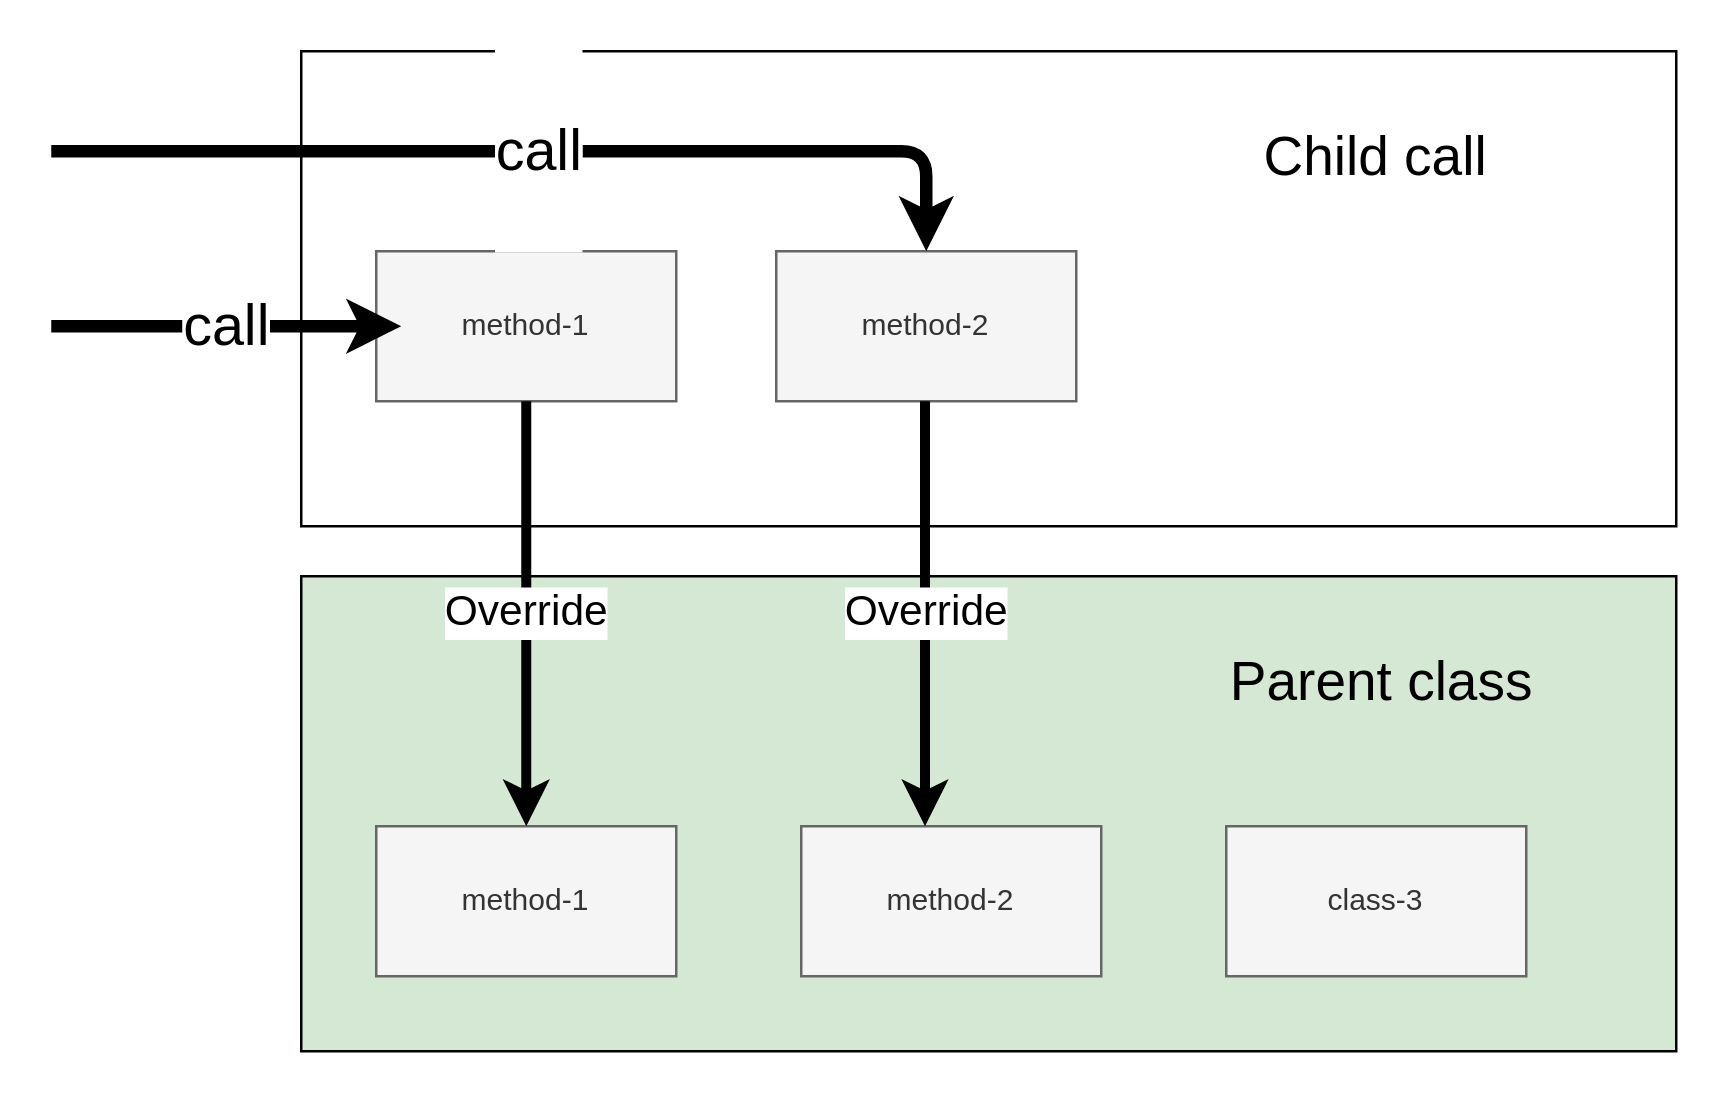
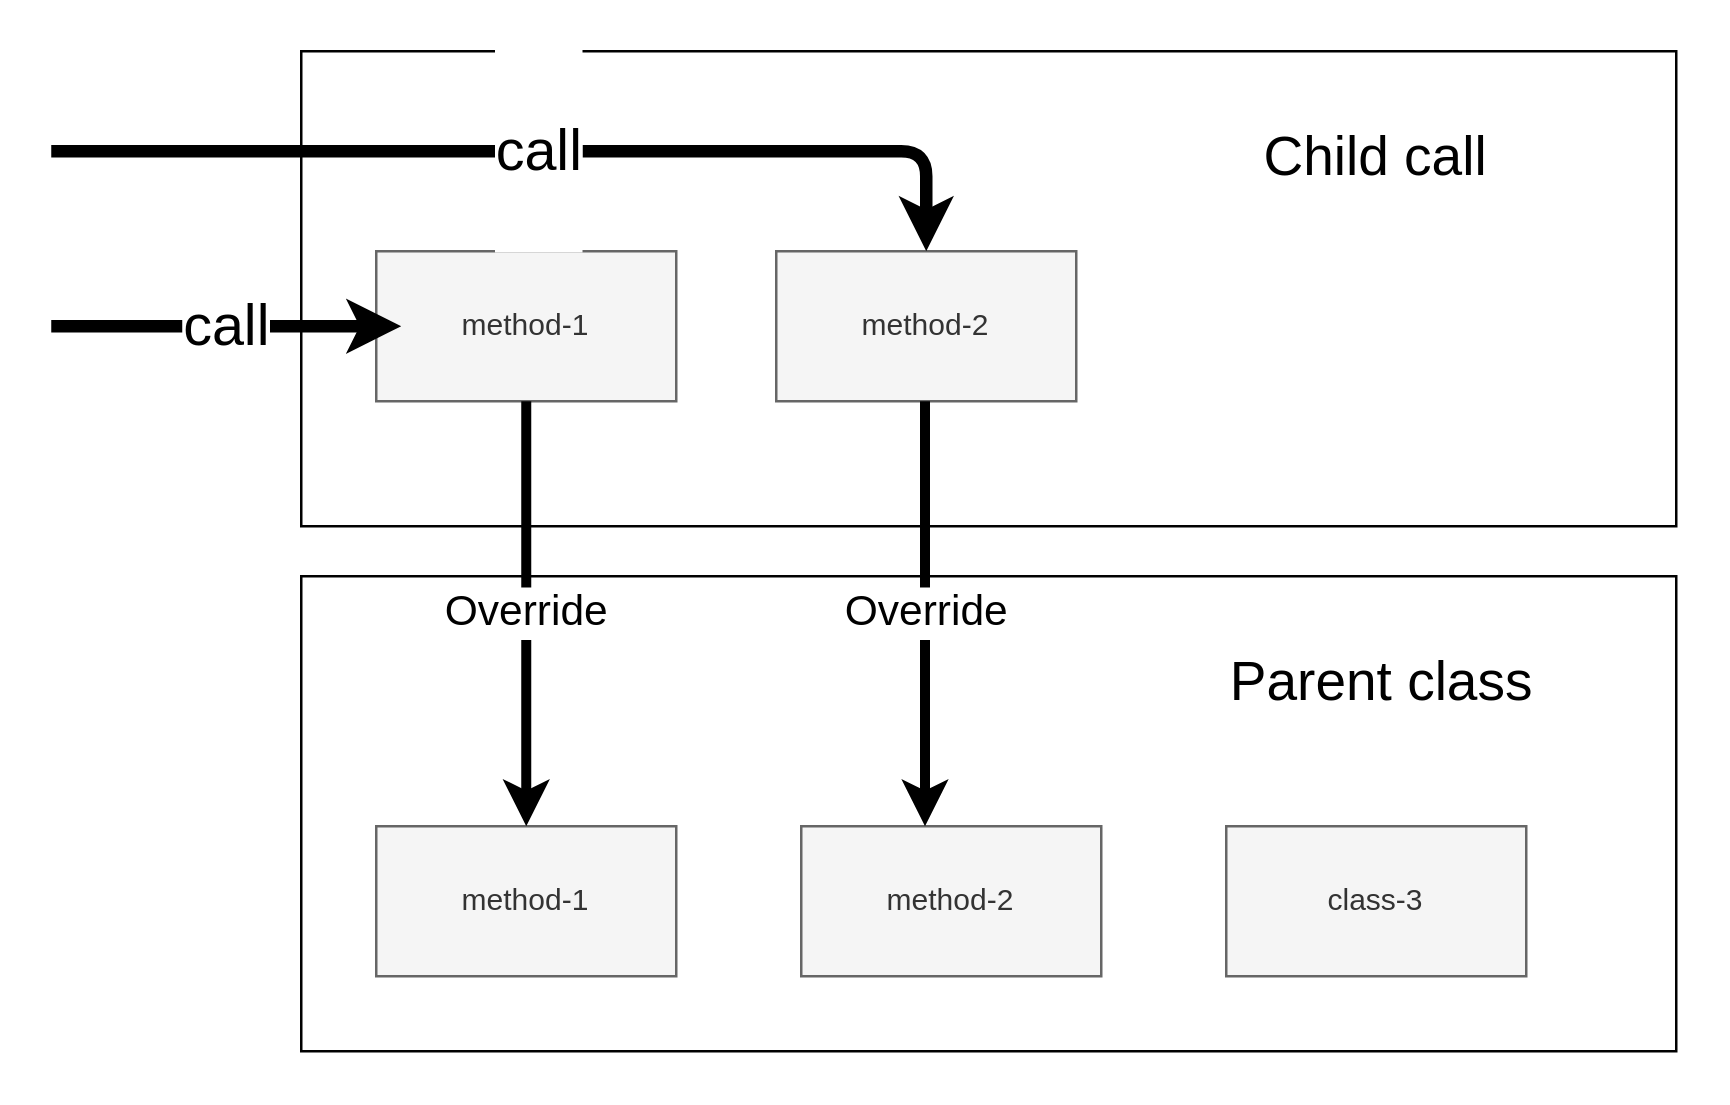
  <mxCell id="0" />
  <mxCell id="1" parent="0" />
- <mxCell id="2" value="&lt;font style=&quot;font-size: 22px&quot;&gt;Parent class&amp;nbsp; &amp;nbsp; &amp;nbsp; &amp;nbsp; &amp;nbsp;&lt;br&gt;&lt;br&gt;&lt;br&gt;&lt;br&gt;&lt;br&gt;&lt;/font&gt;" style="rounded=0;whiteSpace=wrap;html=1;align=right;fillColor=#d5e8d4;" parent="1" vertex="1"><mxGeometry x="120" y="230" width="550" height="190" as="geometry" /></mxCell>
+ <mxCell id="2" value="&lt;font style=&quot;font-size: 22px&quot;&gt;Parent class&amp;nbsp; &amp;nbsp; &amp;nbsp; &amp;nbsp; &amp;nbsp;&lt;br&gt;&lt;br&gt;&lt;br&gt;&lt;br&gt;&lt;br&gt;&lt;/font&gt;" style="rounded=0;whiteSpace=wrap;html=1;align=right;" parent="1" vertex="1"><mxGeometry x="120" y="230" width="550" height="190" as="geometry" /></mxCell>
  <mxCell id="3" value="&lt;div&gt;&lt;span style=&quot;font-size: 22px&quot;&gt;Child call&amp;nbsp; &amp;nbsp; &amp;nbsp; &amp;nbsp; &amp;nbsp; &amp;nbsp;&amp;nbsp;&lt;/span&gt;&lt;/div&gt;&lt;font style=&quot;font-size: 22px&quot;&gt;&lt;br&gt;&lt;br&gt;&lt;br&gt;&lt;br&gt;&lt;/font&gt;" style="rounded=0;whiteSpace=wrap;html=1;align=right;" parent="1" vertex="1"><mxGeometry x="120" y="20" width="550" height="190" as="geometry" /></mxCell>
  <mxCell id="4" value="method-1" style="rounded=0;whiteSpace=wrap;html=1;fillColor=#f5f5f5;strokeColor=#666666;fontColor=#333333;" parent="1" vertex="1"><mxGeometry x="150" y="330" width="120" height="60" as="geometry" /></mxCell>
  <mxCell id="5" value="method-2" style="rounded=0;whiteSpace=wrap;html=1;fillColor=#f5f5f5;strokeColor=#666666;fontColor=#333333;" parent="1" vertex="1"><mxGeometry x="320" y="330" width="120" height="60" as="geometry" /></mxCell>
  <mxCell id="6" value="class-3" style="rounded=0;whiteSpace=wrap;html=1;fillColor=#f5f5f5;strokeColor=#666666;fontColor=#333333;" parent="1" vertex="1"><mxGeometry x="490" y="330" width="120" height="60" as="geometry" /></mxCell>
  <mxCell id="7" value="method-1" style="rounded=0;whiteSpace=wrap;html=1;fillColor=#f5f5f5;strokeColor=#666666;fontColor=#333333;" parent="1" vertex="1"><mxGeometry x="150" y="100" width="120" height="60" as="geometry" /></mxCell>
  <mxCell id="8" value="method-2" style="rounded=0;whiteSpace=wrap;html=1;fillColor=#f5f5f5;strokeColor=#666666;fontColor=#333333;" parent="1" vertex="1"><mxGeometry x="310" y="100" width="120" height="60" as="geometry" /></mxCell>
  <mxCell id="9" value="&lt;font style=&quot;font-size: 17px&quot;&gt;Override&lt;/font&gt;" style="endArrow=classic;html=1;exitX=0.5;exitY=1;exitDx=0;exitDy=0;entryX=0.5;entryY=0;entryDx=0;entryDy=0;strokeWidth=4;" parent="1" source="7" target="4" edge="1"><mxGeometry width="50" height="50" relative="1" as="geometry"><mxPoint x="430" y="250" as="sourcePoint" /><mxPoint x="480" y="200" as="targetPoint" /></mxGeometry></mxCell>
  <mxCell id="10" value="&lt;font style=&quot;font-size: 17px&quot;&gt;Override&lt;/font&gt;" style="endArrow=classic;html=1;exitX=0.5;exitY=1;exitDx=0;exitDy=0;entryX=0.5;entryY=0;entryDx=0;entryDy=0;strokeWidth=4;" parent="1" edge="1"><mxGeometry width="50" height="50" relative="1" as="geometry"><mxPoint x="369.5" y="160" as="sourcePoint" /><mxPoint x="369.5" y="330" as="targetPoint" /></mxGeometry></mxCell>
  <mxCell id="11" value="&#10;&#10;&lt;span style=&quot;color: rgb(0, 0, 0); font-family: helvetica; font-size: 23px; font-style: normal; font-weight: 400; letter-spacing: normal; text-align: center; text-indent: 0px; text-transform: none; word-spacing: 0px; background-color: rgb(255, 255, 255); display: inline; float: none;&quot;&gt;call&lt;/span&gt;&#10;&#10;" style="endArrow=classic;html=1;shadow=0;startSize=7;endSize=6;sourcePerimeterSpacing=0;targetPerimeterSpacing=8;strokeWidth=5;" edge="1" parent="1"><mxGeometry width="50" height="50" relative="1" as="geometry"><mxPoint x="20" y="130" as="sourcePoint" /><mxPoint x="160" y="130" as="targetPoint" /><Array as="points" /></mxGeometry></mxCell>
  <mxCell id="12" value="&#10;&#10;&lt;span style=&quot;color: rgb(0, 0, 0); font-family: helvetica; font-size: 23px; font-style: normal; font-weight: 400; letter-spacing: normal; text-align: center; text-indent: 0px; text-transform: none; word-spacing: 0px; background-color: rgb(255, 255, 255); display: inline; float: none;&quot;&gt;call&lt;/span&gt;&#10;&#10;" style="endArrow=classic;html=1;shadow=0;startSize=7;endSize=6;sourcePerimeterSpacing=0;targetPerimeterSpacing=8;strokeWidth=5;" edge="1" parent="1"><mxGeometry width="50" height="50" relative="1" as="geometry"><mxPoint x="20" y="60" as="sourcePoint" /><mxPoint x="370" y="100" as="targetPoint" /><Array as="points"><mxPoint x="370" y="60" /></Array></mxGeometry></mxCell>
